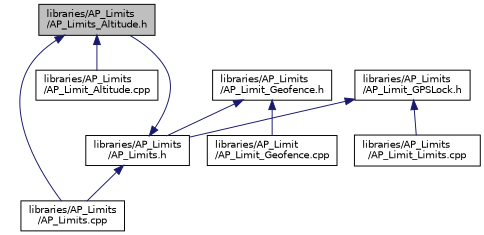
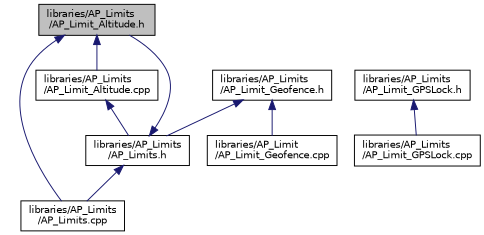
  digraph {
    node [color=black fillcolor=white fontname=Helvetica fontsize=10 shape=record style=filled]
    edge [color=midnightblue dir=back fontname=Helvetica fontsize=10 labelfontname=Helvetica labelfontsize=10 style=solid]
-   n1 [fillcolor=grey75 fontcolor=black height=0.2 label="libraries/AP_Limits\l/AP_Limits_Altitude.h" width=0.4]
+   n1 [fillcolor=grey75 fontcolor=black height=0.2 label="libraries/AP_Limits\l/AP_Limit_Altitude.h" width=0.4]
    n2 [height=0.2 label="libraries/AP_Limits\l/AP_Limit_Altitude.cpp" width=0.4]
    n3 [height=0.2 label="libraries/AP_Limits\l/AP_Limits.cpp" width=0.4]
    n4 [height=0.2 label="libraries/AP_Limits\l/AP_Limits.h" width=0.4]
    n5 [height=0.2 label="libraries/AP_Limits\l/AP_Limit_Geofence.h" width=0.4]
    n6 [height=0.2 label="libraries/AP_Limit\l/AP_Limit_Geofence.cpp" width=0.4]
    n7 [height=0.2 label="libraries/AP_Limits\l/AP_Limit_GPSLock.h" width=0.4]
-   n8 [height=0.2 label="libraries/AP_Limits\l/AP_Limit_Limits.cpp" width=0.4]
+   n8 [height=0.2 label="libraries/AP_Limits\l/AP_Limit_GPSLock.cpp" width=0.4]
    n1 -> n2
    n1 -> n3
    n4 -> n1
    n4 -> n3
    n5 -> n4
    n5 -> n6
-   n7 -> n4
+   n2 -> n4
    n7 -> n8
  }
